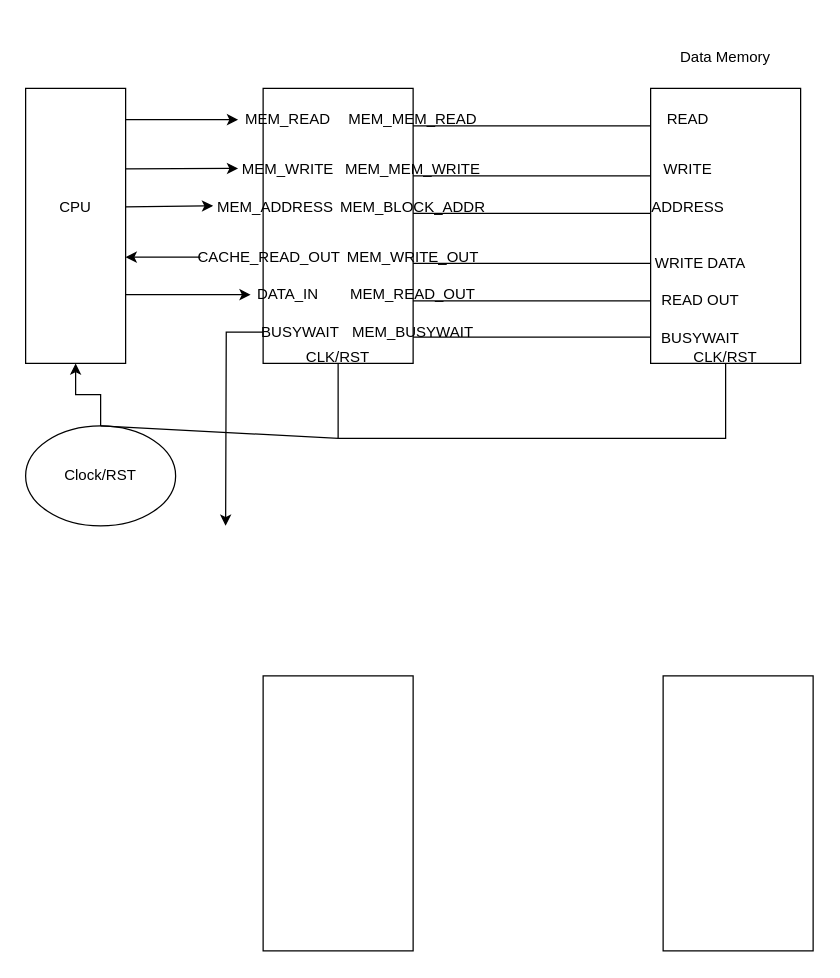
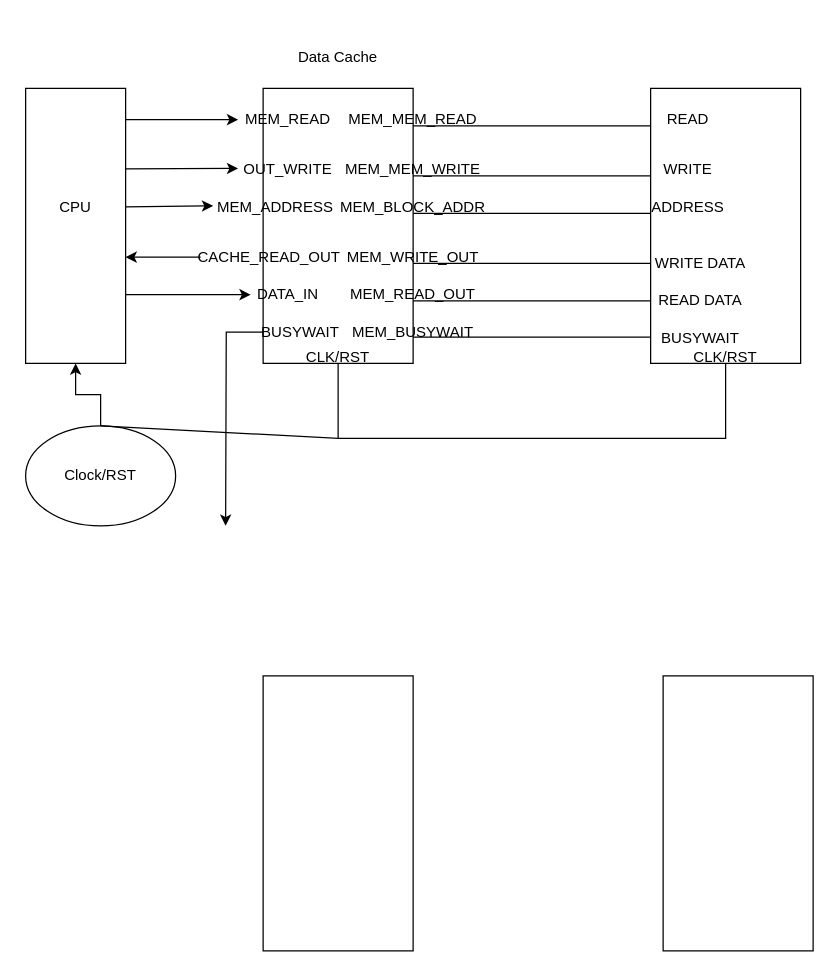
  <mxCell id="0" />
  <mxCell id="1" parent="0" />
  <mxCell id="2" value="" style="rounded=0;whiteSpace=wrap;html=1;" vertex="1" parent="1"><mxGeometry x="210" y="70" width="120" height="220" as="geometry" /></mxCell>
+ <mxCell id="3" value="Data Cache" style="text;html=1;strokeColor=none;fillColor=none;align=center;verticalAlign=middle;whiteSpace=wrap;rounded=0;" vertex="1" parent="1"><mxGeometry x="230" y="25" width="80" height="40" as="geometry" /></mxCell>
  <mxCell id="4" value="" style="rounded=0;whiteSpace=wrap;html=1;" vertex="1" parent="1"><mxGeometry x="520" y="70" width="120" height="220" as="geometry" /></mxCell>
- <mxCell id="5" value="Data Memory" style="text;html=1;strokeColor=none;fillColor=none;align=center;verticalAlign=middle;whiteSpace=wrap;rounded=0;" vertex="1" parent="1"><mxGeometry x="530" y="20" width="100" height="50" as="geometry" /></mxCell>
  <mxCell id="6" value="" style="edgeStyle=orthogonalEdgeStyle;rounded=0;orthogonalLoop=1;jettySize=auto;html=1;" edge="1" parent="1" source="7" target="23"><mxGeometry relative="1" as="geometry" /></mxCell>
  <mxCell id="7" value="Clock/RST" style="ellipse;whiteSpace=wrap;html=1;" vertex="1" parent="1"><mxGeometry x="20" y="340" width="120" height="80" as="geometry" /></mxCell>
  <mxCell id="8" value="" style="endArrow=none;html=1;rounded=0;exitX=0.5;exitY=0;exitDx=0;exitDy=0;entryX=0.5;entryY=1;entryDx=0;entryDy=0;" edge="1" parent="1" source="7" target="2"><mxGeometry width="50" height="50" relative="1" as="geometry"><mxPoint x="410" y="270" as="sourcePoint" /><mxPoint x="460" y="220" as="targetPoint" /><Array as="points"><mxPoint x="270" y="350" /></Array></mxGeometry></mxCell>
  <mxCell id="9" value="" style="endArrow=none;html=1;rounded=0;entryX=0.5;entryY=1;entryDx=0;entryDy=0;" edge="1" parent="1" target="4"><mxGeometry width="50" height="50" relative="1" as="geometry"><mxPoint x="270" y="350" as="sourcePoint" /><mxPoint x="580" y="350" as="targetPoint" /><Array as="points"><mxPoint x="580" y="350" /></Array></mxGeometry></mxCell>
  <mxCell id="10" value="CLK/RST" style="text;html=1;strokeColor=none;fillColor=none;align=center;verticalAlign=middle;whiteSpace=wrap;rounded=0;" vertex="1" parent="1"><mxGeometry x="550" y="270" width="60" height="30" as="geometry" /></mxCell>
  <mxCell id="11" value="CLK/RST" style="text;html=1;strokeColor=none;fillColor=none;align=center;verticalAlign=middle;whiteSpace=wrap;rounded=0;" vertex="1" parent="1"><mxGeometry x="240" y="270" width="60" height="30" as="geometry" /></mxCell>
  <mxCell id="12" value="" style="endArrow=none;html=1;rounded=0;entryX=0;entryY=0;entryDx=0;entryDy=0;exitX=1;exitY=0;exitDx=0;exitDy=0;" edge="1" parent="1"><mxGeometry width="50" height="50" relative="1" as="geometry"><mxPoint x="330" y="140" as="sourcePoint" /><mxPoint x="520" y="140" as="targetPoint" /></mxGeometry></mxCell>
  <mxCell id="13" value="" style="endArrow=none;html=1;rounded=0;entryX=0;entryY=0;entryDx=0;entryDy=0;exitX=1;exitY=0;exitDx=0;exitDy=0;" edge="1" parent="1"><mxGeometry width="50" height="50" relative="1" as="geometry"><mxPoint x="330" y="100" as="sourcePoint" /><mxPoint x="520" y="100" as="targetPoint" /></mxGeometry></mxCell>
  <mxCell id="14" value="READ" style="text;html=1;strokeColor=none;fillColor=none;align=center;verticalAlign=middle;whiteSpace=wrap;rounded=0;" vertex="1" parent="1"><mxGeometry x="520" y="80" width="60" height="30" as="geometry" /></mxCell>
  <mxCell id="15" value="WRITE" style="text;html=1;strokeColor=none;fillColor=none;align=center;verticalAlign=middle;whiteSpace=wrap;rounded=0;" vertex="1" parent="1"><mxGeometry x="520" y="120" width="60" height="30" as="geometry" /></mxCell>
  <mxCell id="16" value="ADDRESS" style="text;html=1;strokeColor=none;fillColor=none;align=center;verticalAlign=middle;whiteSpace=wrap;rounded=0;" vertex="1" parent="1"><mxGeometry x="520" y="150" width="60" height="30" as="geometry" /></mxCell>
  <mxCell id="17" value="" style="endArrow=none;html=1;rounded=0;entryX=0;entryY=0;entryDx=0;entryDy=0;exitX=1;exitY=0;exitDx=0;exitDy=0;" edge="1" parent="1"><mxGeometry width="50" height="50" relative="1" as="geometry"><mxPoint x="330" y="269" as="sourcePoint" /><mxPoint x="520" y="269" as="targetPoint" /></mxGeometry></mxCell>
  <mxCell id="18" value="BUSYWAIT" style="text;html=1;strokeColor=none;fillColor=none;align=center;verticalAlign=middle;whiteSpace=wrap;rounded=0;" vertex="1" parent="1"><mxGeometry x="530" y="255" width="60" height="30" as="geometry" /></mxCell>
  <mxCell id="19" value="" style="endArrow=none;html=1;rounded=0;entryX=0;entryY=0;entryDx=0;entryDy=0;exitX=1;exitY=0;exitDx=0;exitDy=0;" edge="1" parent="1"><mxGeometry width="50" height="50" relative="1" as="geometry"><mxPoint x="330" y="210" as="sourcePoint" /><mxPoint x="520" y="210" as="targetPoint" /></mxGeometry></mxCell>
  <mxCell id="20" value="WRITE DATA" style="text;html=1;strokeColor=none;fillColor=none;align=center;verticalAlign=middle;whiteSpace=wrap;rounded=0;" vertex="1" parent="1"><mxGeometry x="520" y="195" width="80" height="30" as="geometry" /></mxCell>
  <mxCell id="21" value="" style="endArrow=none;html=1;rounded=0;entryX=0;entryY=0;entryDx=0;entryDy=0;exitX=1;exitY=0;exitDx=0;exitDy=0;" edge="1" parent="1"><mxGeometry width="50" height="50" relative="1" as="geometry"><mxPoint x="330" y="240" as="sourcePoint" /><mxPoint x="520" y="240" as="targetPoint" /></mxGeometry></mxCell>
- <mxCell id="22" value="READ OUT" style="text;html=1;strokeColor=none;fillColor=none;align=center;verticalAlign=middle;whiteSpace=wrap;rounded=0;" vertex="1" parent="1"><mxGeometry x="520" y="225" width="80" height="30" as="geometry" /></mxCell>
+ <mxCell id="22" value="READ DATA" style="text;html=1;strokeColor=none;fillColor=none;align=center;verticalAlign=middle;whiteSpace=wrap;rounded=0;" vertex="1" parent="1"><mxGeometry x="520" y="225" width="80" height="30" as="geometry" /></mxCell>
  <mxCell id="23" value="" style="rounded=0;whiteSpace=wrap;html=1;" vertex="1" parent="1"><mxGeometry x="20" y="70" width="80" height="220" as="geometry" /></mxCell>
  <mxCell id="24" value="CPU" style="text;html=1;strokeColor=none;fillColor=none;align=center;verticalAlign=middle;whiteSpace=wrap;rounded=0;" vertex="1" parent="1"><mxGeometry x="30" y="150" width="60" height="30" as="geometry" /></mxCell>
  <mxCell id="25" value="MEM_MEM_READ" style="text;html=1;strokeColor=none;fillColor=none;align=center;verticalAlign=middle;whiteSpace=wrap;rounded=0;" vertex="1" parent="1"><mxGeometry x="300" y="80" width="60" height="30" as="geometry" /></mxCell>
  <mxCell id="26" value="MEM_MEM_WRITE" style="text;html=1;strokeColor=none;fillColor=none;align=center;verticalAlign=middle;whiteSpace=wrap;rounded=0;" vertex="1" parent="1"><mxGeometry x="300" y="120" width="60" height="30" as="geometry" /></mxCell>
  <mxCell id="27" value="" style="edgeStyle=orthogonalEdgeStyle;rounded=0;orthogonalLoop=1;jettySize=auto;html=1;" edge="1" parent="1" source="28"><mxGeometry relative="1" as="geometry"><mxPoint x="180" y="420" as="targetPoint" /></mxGeometry></mxCell>
  <mxCell id="28" value="BUSYWAIT" style="text;html=1;strokeColor=none;fillColor=none;align=center;verticalAlign=middle;whiteSpace=wrap;rounded=0;" vertex="1" parent="1"><mxGeometry x="210" y="250" width="60" height="30" as="geometry" /></mxCell>
  <mxCell id="29" value="MEM_BLOCK_ADDR" style="text;html=1;strokeColor=none;fillColor=none;align=center;verticalAlign=middle;whiteSpace=wrap;rounded=0;" vertex="1" parent="1"><mxGeometry x="300" y="150" width="60" height="30" as="geometry" /></mxCell>
  <mxCell id="30" value="" style="endArrow=none;html=1;rounded=0;entryX=0;entryY=0;entryDx=0;entryDy=0;exitX=1;exitY=0;exitDx=0;exitDy=0;" edge="1" parent="1"><mxGeometry width="50" height="50" relative="1" as="geometry"><mxPoint x="330" y="170" as="sourcePoint" /><mxPoint x="520" y="170" as="targetPoint" /></mxGeometry></mxCell>
  <mxCell id="31" value="MEM_WRITE_OUT" style="text;html=1;strokeColor=none;fillColor=none;align=center;verticalAlign=middle;whiteSpace=wrap;rounded=0;" vertex="1" parent="1"><mxGeometry x="300" y="190" width="60" height="30" as="geometry" /></mxCell>
  <mxCell id="32" value="MEM_BUSYWAIT" style="text;html=1;strokeColor=none;fillColor=none;align=center;verticalAlign=middle;whiteSpace=wrap;rounded=0;" vertex="1" parent="1"><mxGeometry x="300" y="250" width="60" height="30" as="geometry" /></mxCell>
  <mxCell id="33" value="MEM_READ_OUT" style="text;html=1;strokeColor=none;fillColor=none;align=center;verticalAlign=middle;whiteSpace=wrap;rounded=0;" vertex="1" parent="1"><mxGeometry x="300" y="220" width="60" height="30" as="geometry" /></mxCell>
  <mxCell id="34" value="MEM_READ" style="text;html=1;strokeColor=none;fillColor=none;align=center;verticalAlign=middle;whiteSpace=wrap;rounded=0;" vertex="1" parent="1"><mxGeometry x="200" y="80" width="60" height="30" as="geometry" /></mxCell>
- <mxCell id="35" value="MEM_WRITE" style="text;html=1;strokeColor=none;fillColor=none;align=center;verticalAlign=middle;whiteSpace=wrap;rounded=0;" vertex="1" parent="1"><mxGeometry x="200" y="120" width="60" height="30" as="geometry" /></mxCell>
+ <mxCell id="35" value="OUT_WRITE" style="text;html=1;strokeColor=none;fillColor=none;align=center;verticalAlign=middle;whiteSpace=wrap;rounded=0;" vertex="1" parent="1"><mxGeometry x="200" y="120" width="60" height="30" as="geometry" /></mxCell>
  <mxCell id="36" value="MEM_ADDRESS" style="text;html=1;strokeColor=none;fillColor=none;align=center;verticalAlign=middle;whiteSpace=wrap;rounded=0;" vertex="1" parent="1"><mxGeometry x="190" y="150" width="60" height="30" as="geometry" /></mxCell>
  <mxCell id="37" value="" style="endArrow=classic;html=1;rounded=0;" edge="1" parent="1"><mxGeometry width="50" height="50" relative="1" as="geometry"><mxPoint x="100" y="95" as="sourcePoint" /><mxPoint x="190" y="95" as="targetPoint" /></mxGeometry></mxCell>
  <mxCell id="38" value="" style="endArrow=classic;html=1;rounded=0;" edge="1" parent="1"><mxGeometry width="50" height="50" relative="1" as="geometry"><mxPoint x="100" y="134.41" as="sourcePoint" /><mxPoint x="190" y="134" as="targetPoint" /></mxGeometry></mxCell>
  <mxCell id="39" value="" style="endArrow=classic;html=1;rounded=0;" edge="1" parent="1"><mxGeometry width="50" height="50" relative="1" as="geometry"><mxPoint x="100" y="164.82" as="sourcePoint" /><mxPoint x="170" y="164" as="targetPoint" /></mxGeometry></mxCell>
  <mxCell id="40" value="" style="edgeStyle=orthogonalEdgeStyle;rounded=0;orthogonalLoop=1;jettySize=auto;html=1;" edge="1" parent="1" source="41"><mxGeometry relative="1" as="geometry"><mxPoint x="100" y="205" as="targetPoint" /></mxGeometry></mxCell>
  <mxCell id="41" value="CACHE_READ_OUT" style="text;html=1;strokeColor=none;fillColor=none;align=center;verticalAlign=middle;whiteSpace=wrap;rounded=0;" vertex="1" parent="1"><mxGeometry x="160" y="190" width="110" height="30" as="geometry" /></mxCell>
  <mxCell id="42" value="DATA_IN" style="text;html=1;strokeColor=none;fillColor=none;align=center;verticalAlign=middle;whiteSpace=wrap;rounded=0;" vertex="1" parent="1"><mxGeometry x="200" y="220" width="60" height="30" as="geometry" /></mxCell>
  <mxCell id="43" value="" style="endArrow=classic;html=1;rounded=0;exitX=1;exitY=0.75;exitDx=0;exitDy=0;entryX=0;entryY=0.5;entryDx=0;entryDy=0;" edge="1" parent="1" source="23" target="42"><mxGeometry width="50" height="50" relative="1" as="geometry"><mxPoint x="420" y="270" as="sourcePoint" /><mxPoint x="470" y="220" as="targetPoint" /></mxGeometry></mxCell>
  <mxCell id="44" value="" style="rounded=0;whiteSpace=wrap;html=1;" vertex="1" parent="1"><mxGeometry x="530" y="540" width="120" height="220" as="geometry" /></mxCell>
  <mxCell id="45" value="" style="rounded=0;whiteSpace=wrap;html=1;" vertex="1" parent="1"><mxGeometry x="210" y="540" width="120" height="220" as="geometry" /></mxCell>
